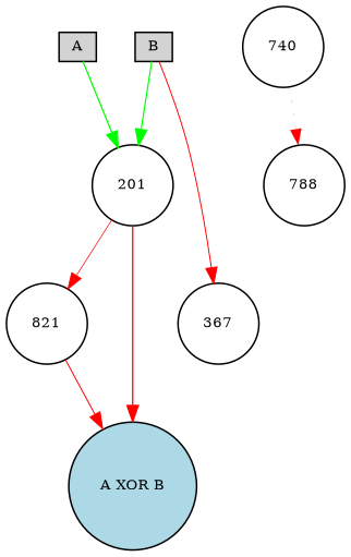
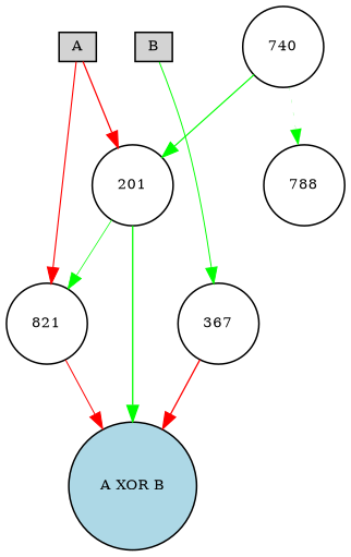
  digraph {
    node [fillcolor=white fontsize=9 shape=circle style=filled]
    edge [color=green style=solid]
    A [fillcolor=lightgray height=0.2 shape=box width=0.2]
    201 [height=0.2 width=0.2]
    821 [height=0.2 width=0.2]
    "A XOR B" [fillcolor=lightblue height=0.2 width=0.2]
    B [fillcolor=lightgray height=0.2 shape=box width=0.2]
    367 [height=0.2 width=0.2]
    740 [height=0.2 width=0.2]
    788 [height=0.2 width=0.2]
-   A -> 201 [penwidth=0.8216331399385172]
-   201 -> 821 [color=red penwidth=0.4705357830863782]
-   201 -> "A XOR B" [color=red penwidth=0.8544622424194835]
+   A -> 201 [color=red penwidth=0.8216331399385172]
+   A -> 821 [color=red penwidth=0.7288112908277752]
+   201 -> 821 [penwidth=0.4705357830863782]
+   201 -> "A XOR B" [penwidth=0.8544622424194835]
    821 -> "A XOR B" [color=red penwidth=0.6553532356997712]
-   B -> 201 [penwidth=0.7619286503001654]
-   B -> 367 [color=red penwidth=0.6337166043044694]
-   740 -> 788 [color=red penwidth=0.10889007783605834 style=dotted]
+   740 -> 201 [penwidth=0.7619286503001654]
+   B -> 367 [penwidth=0.6337166043044694]
+   367 -> "A XOR B" [color=red penwidth=0.8523482906151418]
+   740 -> 788 [penwidth=0.10889007783605834 style=dotted]
  }
